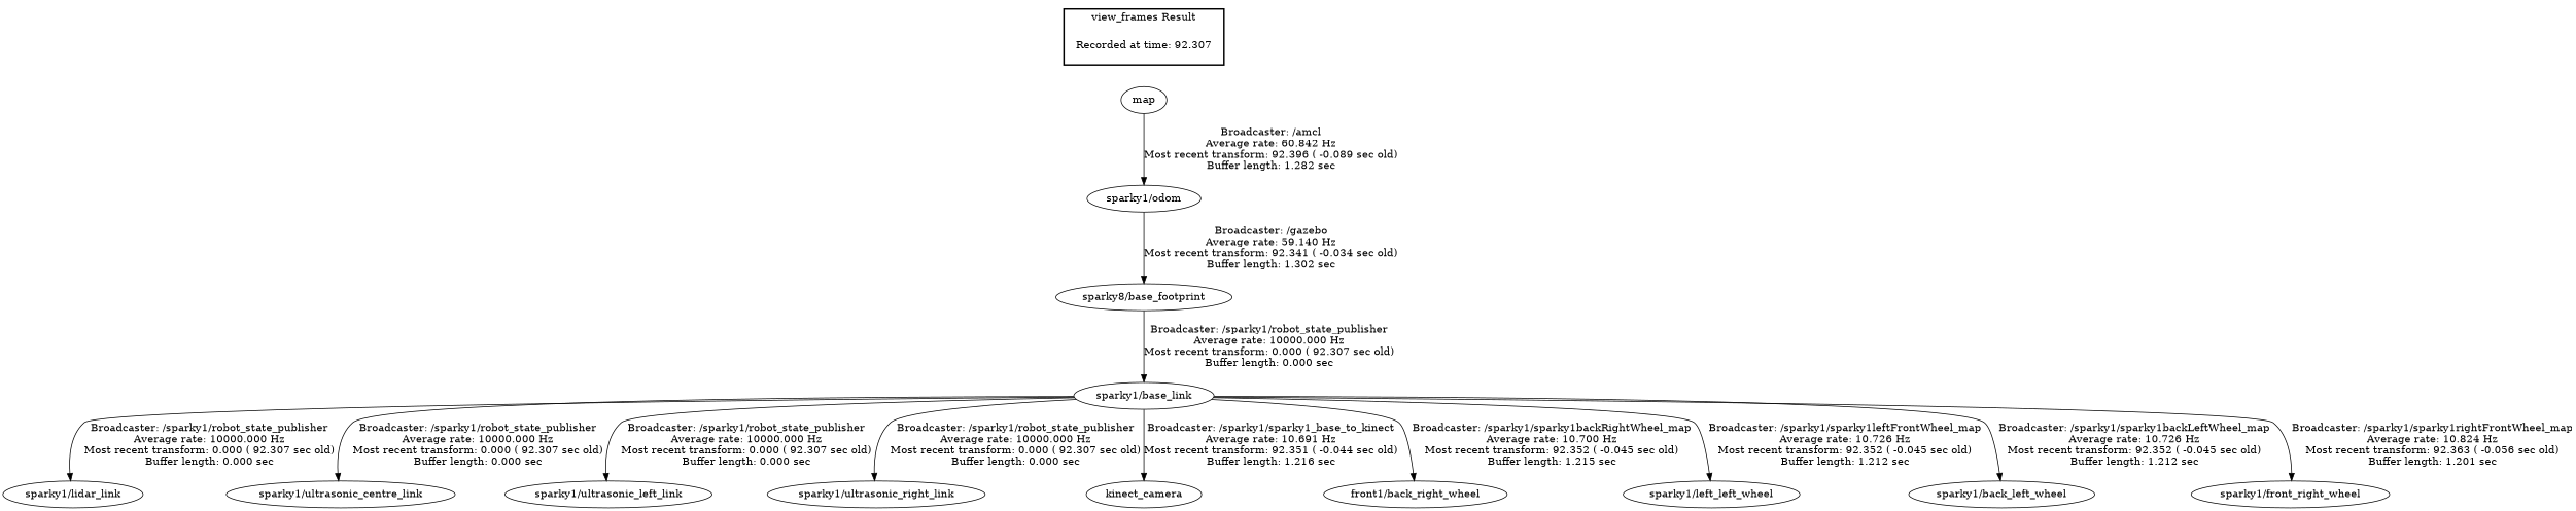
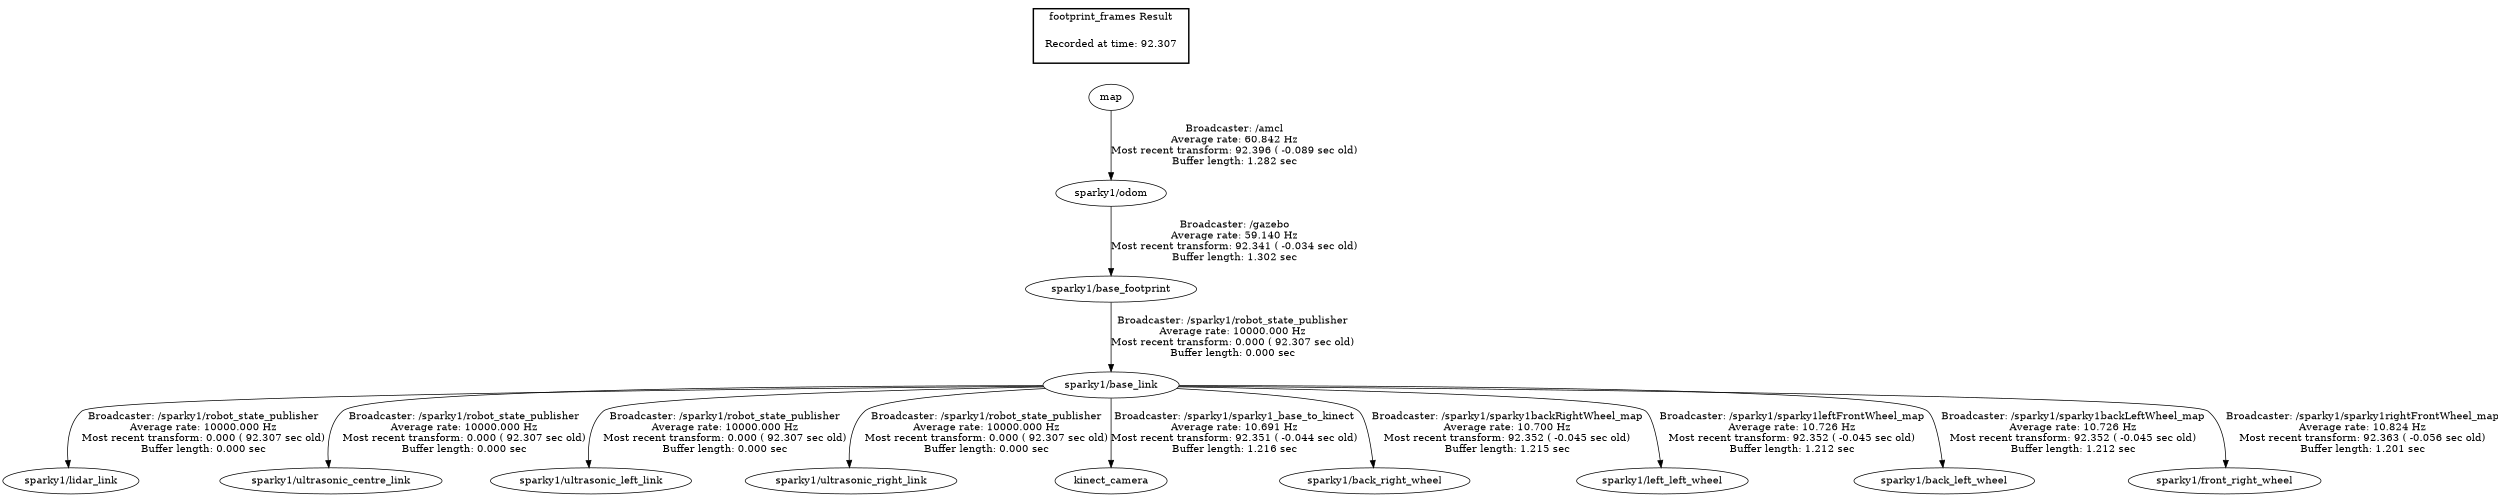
  digraph {
    "Recorded at time: 92.307" [shape=plaintext]
    map
-   "sparky1/base_footprint" [label="sparky8/base_footprint"]
+   "sparky1/base_footprint"
    "sparky1/base_link"
    "sparky1/lidar_link"
    "sparky1/ultrasonic_centre_link"
    "sparky1/ultrasonic_left_link"
    "sparky1/ultrasonic_right_link"
    kinect_camera
-   "sparky1/back_right_wheel" [label="front1/back_right_wheel"]
+   "sparky1/back_right_wheel"
    n11 [label="sparky1/left_left_wheel"]
    "sparky1/back_left_wheel"
    "sparky1/front_right_wheel"
    "sparky1/odom"
    subgraph cluster_1 {
      color=black
-     label="view_frames Result"
+     label="footprint_frames Result"
      style=bold
      "Recorded at time: 92.307"
    }
    "Recorded at time: 92.307" -> map [style=invis]
    map -> "sparky1/odom" [label="Broadcaster: /amcl\nAverage rate: 60.842 Hz\nMost recent transform: 92.396 ( -0.089 sec old)\nBuffer length: 1.282 sec\n"]
    "sparky1/base_footprint" -> "sparky1/base_link" [label="Broadcaster: /sparky1/robot_state_publisher\nAverage rate: 10000.000 Hz\nMost recent transform: 0.000 ( 92.307 sec old)\nBuffer length: 0.000 sec\n"]
    "sparky1/base_link" -> "sparky1/lidar_link" [label="Broadcaster: /sparky1/robot_state_publisher\nAverage rate: 10000.000 Hz\nMost recent transform: 0.000 ( 92.307 sec old)\nBuffer length: 0.000 sec\n"]
    "sparky1/base_link" -> "sparky1/ultrasonic_centre_link" [label="Broadcaster: /sparky1/robot_state_publisher\nAverage rate: 10000.000 Hz\nMost recent transform: 0.000 ( 92.307 sec old)\nBuffer length: 0.000 sec\n"]
    "sparky1/base_link" -> "sparky1/ultrasonic_left_link" [label="Broadcaster: /sparky1/robot_state_publisher\nAverage rate: 10000.000 Hz\nMost recent transform: 0.000 ( 92.307 sec old)\nBuffer length: 0.000 sec\n"]
    "sparky1/base_link" -> "sparky1/ultrasonic_right_link" [label="Broadcaster: /sparky1/robot_state_publisher\nAverage rate: 10000.000 Hz\nMost recent transform: 0.000 ( 92.307 sec old)\nBuffer length: 0.000 sec\n"]
    "sparky1/base_link" -> kinect_camera [label="Broadcaster: /sparky1/sparky1_base_to_kinect\nAverage rate: 10.691 Hz\nMost recent transform: 92.351 ( -0.044 sec old)\nBuffer length: 1.216 sec\n"]
    "sparky1/base_link" -> "sparky1/back_right_wheel" [label="Broadcaster: /sparky1/sparky1backRightWheel_map\nAverage rate: 10.700 Hz\nMost recent transform: 92.352 ( -0.045 sec old)\nBuffer length: 1.215 sec\n"]
    "sparky1/base_link" -> n11 [label="Broadcaster: /sparky1/sparky1leftFrontWheel_map\nAverage rate: 10.726 Hz\nMost recent transform: 92.352 ( -0.045 sec old)\nBuffer length: 1.212 sec\n"]
    "sparky1/base_link" -> "sparky1/back_left_wheel" [label="Broadcaster: /sparky1/sparky1backLeftWheel_map\nAverage rate: 10.726 Hz\nMost recent transform: 92.352 ( -0.045 sec old)\nBuffer length: 1.212 sec\n"]
    "sparky1/base_link" -> "sparky1/front_right_wheel" [label="Broadcaster: /sparky1/sparky1rightFrontWheel_map\nAverage rate: 10.824 Hz\nMost recent transform: 92.363 ( -0.056 sec old)\nBuffer length: 1.201 sec\n"]
    "sparky1/odom" -> "sparky1/base_footprint" [label="Broadcaster: /gazebo\nAverage rate: 59.140 Hz\nMost recent transform: 92.341 ( -0.034 sec old)\nBuffer length: 1.302 sec\n"]
  }
